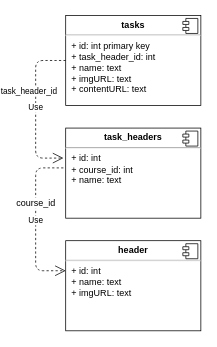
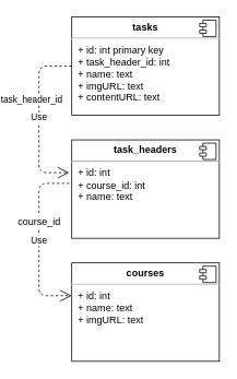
  <mxCell id="0" />
  <mxCell id="1" parent="0" />
  <mxCell id="2" value="&lt;p style=&quot;margin: 0px ; margin-top: 6px ; text-align: center&quot;&gt;&lt;b&gt;tasks&lt;/b&gt;&lt;/p&gt;&lt;hr&gt;&lt;p style=&quot;margin: 0px ; margin-left: 8px&quot;&gt;+ id: int primary key&lt;br&gt;+ task_header_id: int&lt;br&gt;+ name: text&lt;br&gt;+ imgURL: text&lt;br&gt;+ contentURL: text&lt;/p&gt;" style="align=left;overflow=fill;html=1;dropTarget=0;" vertex="1" parent="1"><mxGeometry x="60" y="20" width="180" height="120" as="geometry" /></mxCell>
  <mxCell id="3" value="" style="shape=component;jettyWidth=8;jettyHeight=4;" vertex="1" parent="2"><mxGeometry x="1" width="20" height="20" relative="1" as="geometry"><mxPoint x="-24" y="4" as="offset" /></mxGeometry></mxCell>
  <mxCell id="4" value="&lt;p style=&quot;margin: 0px ; margin-top: 6px ; text-align: center&quot;&gt;&lt;b&gt;task_headers&lt;/b&gt;&lt;/p&gt;&lt;hr&gt;&lt;p style=&quot;margin: 0px ; margin-left: 8px&quot;&gt;+ id: int&lt;/p&gt;&lt;p style=&quot;margin: 0px ; margin-left: 8px&quot;&gt;+ course_id: int&lt;br&gt;+ name: text&lt;/p&gt;" style="align=left;overflow=fill;html=1;dropTarget=0;" vertex="1" parent="1"><mxGeometry x="60" y="170" width="180" height="120" as="geometry" /></mxCell>
  <mxCell id="5" value="" style="shape=component;jettyWidth=8;jettyHeight=4;" vertex="1" parent="4"><mxGeometry x="1" width="20" height="20" relative="1" as="geometry"><mxPoint x="-24" y="4" as="offset" /></mxGeometry></mxCell>
  <mxCell id="6" value="Use" style="endArrow=open;endSize=12;dashed=1;html=1;exitX=0;exitY=0.5;exitDx=0;exitDy=0;entryX=-0.017;entryY=0.333;entryDx=0;entryDy=0;entryPerimeter=0;" edge="1" parent="1" source="2" target="4"><mxGeometry width="160" relative="1" as="geometry"><mxPoint x="110" y="230" as="sourcePoint" /><mxPoint x="270" y="230" as="targetPoint" /><Array as="points"><mxPoint x="20" y="80" /><mxPoint x="20" y="210" /></Array></mxGeometry></mxCell>
  <mxCell id="7" value="task_header_id" style="edgeLabel;html=1;align=center;verticalAlign=middle;resizable=0;points=[];" vertex="1" connectable="0" parent="6"><mxGeometry x="-0.43" relative="1" as="geometry"><mxPoint x="-10" y="21" as="offset" /></mxGeometry></mxCell>
- <mxCell id="8" value="&lt;p style=&quot;margin: 0px ; margin-top: 6px ; text-align: center&quot;&gt;&lt;b&gt;header&lt;/b&gt;&lt;/p&gt;&lt;hr&gt;&lt;p style=&quot;margin: 0px ; margin-left: 8px&quot;&gt;+ id: int&lt;/p&gt;&lt;p style=&quot;margin: 0px ; margin-left: 8px&quot;&gt;+ name: text&lt;/p&gt;&lt;p style=&quot;margin: 0px ; margin-left: 8px&quot;&gt;+ imgURL: text&lt;/p&gt;" style="align=left;overflow=fill;html=1;dropTarget=0;" vertex="1" parent="1"><mxGeometry x="60" y="320" width="180" height="120" as="geometry" /></mxCell>
+ <mxCell id="8" value="&lt;p style=&quot;margin: 0px ; margin-top: 6px ; text-align: center&quot;&gt;&lt;b&gt;courses&lt;/b&gt;&lt;/p&gt;&lt;hr&gt;&lt;p style=&quot;margin: 0px ; margin-left: 8px&quot;&gt;+ id: int&lt;/p&gt;&lt;p style=&quot;margin: 0px ; margin-left: 8px&quot;&gt;+ name: text&lt;/p&gt;&lt;p style=&quot;margin: 0px ; margin-left: 8px&quot;&gt;+ imgURL: text&lt;/p&gt;" style="align=left;overflow=fill;html=1;dropTarget=0;" vertex="1" parent="1"><mxGeometry x="60" y="320" width="180" height="120" as="geometry" /></mxCell>
  <mxCell id="9" value="" style="shape=component;jettyWidth=8;jettyHeight=4;" vertex="1" parent="8"><mxGeometry x="1" width="20" height="20" relative="1" as="geometry"><mxPoint x="-24" y="4" as="offset" /></mxGeometry></mxCell>
  <mxCell id="10" value="Use" style="endArrow=open;endSize=12;dashed=1;html=1;exitX=-0.017;exitY=0.442;exitDx=0;exitDy=0;exitPerimeter=0;" edge="1" parent="1" source="4"><mxGeometry width="160" relative="1" as="geometry"><mxPoint x="-20" y="220" as="sourcePoint" /><mxPoint x="60" y="360" as="targetPoint" /><Array as="points"><mxPoint x="20" y="223" /><mxPoint x="20" y="360" /></Array></mxGeometry></mxCell>
  <mxCell id="11" value="&lt;span style=&quot;font-size: 12px ; text-align: left&quot;&gt;course_id&lt;/span&gt;" style="edgeLabel;html=1;align=center;verticalAlign=middle;resizable=0;points=[];" vertex="1" connectable="0" parent="10"><mxGeometry x="-0.412" y="-1" relative="1" as="geometry"><mxPoint y="20.94" as="offset" /></mxGeometry></mxCell>
